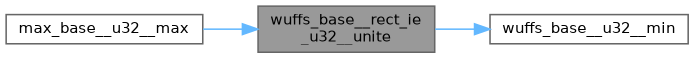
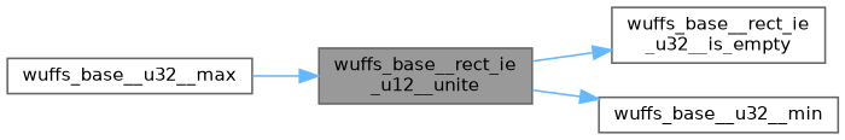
  digraph {
    rankdir=LR
    node [color=grey40 fillcolor=white fontname=Helvetica fontsize=10 shape=box style=filled]
    edge [color=steelblue1 fontname=Helvetica fontsize=10 labelfontname=Helvetica labelfontsize=10 style=solid]
-   n1 [color=gray40 fillcolor=grey60 fontcolor=black height=0.2 label="wuffs_base__rect_ie\l_u32__unite" width=0.4]
+   n1 [color=gray40 fillcolor=grey60 fontcolor=black height=0.2 label="wuffs_base__rect_ie\l_u12__unite" width=0.4]
+   n2 [height=0.2 label="wuffs_base__rect_ie\l_u32__is_empty" width=0.4]
    n3 [height=0.2 label=wuffs_base__u32__min width=0.4]
-   n4 [height=0.2 label=max_base__u32__max width=0.4]
+   n4 [height=0.2 label=wuffs_base__u32__max width=0.4]
+   n1 -> n2
    n1 -> n3
    n4 -> n1
  }
